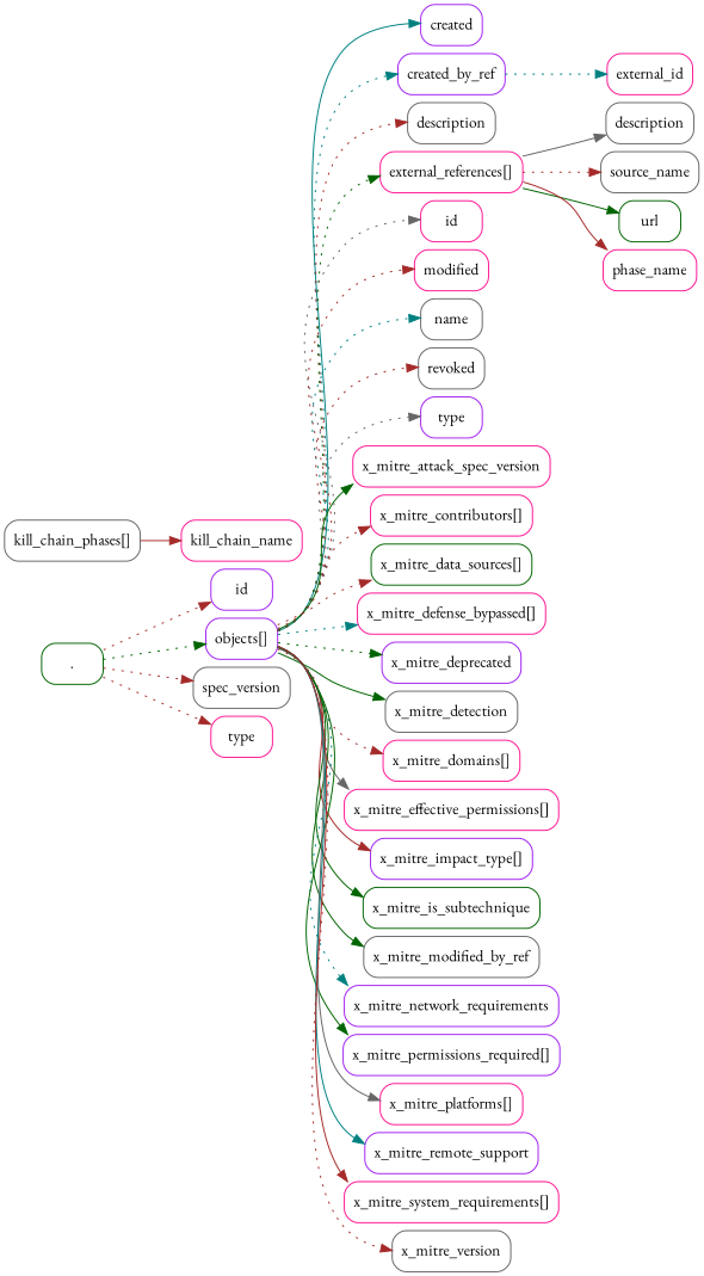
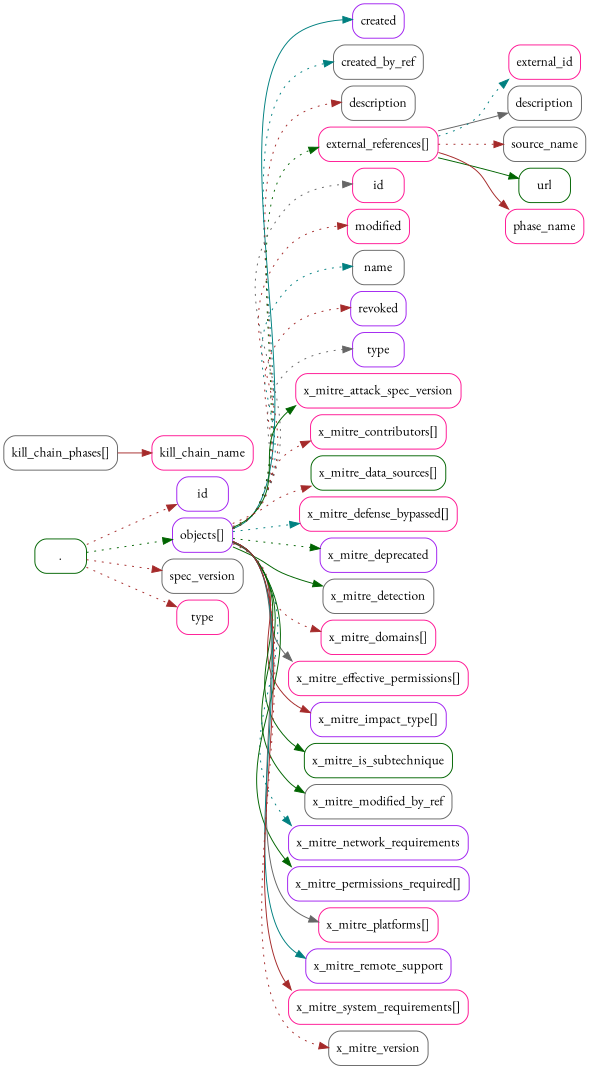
  digraph {
    fontname="EB Garamond"
    nodesep=0.1
    rankdir=LR
    ranksep=0.5
    splines=true
    node [color=deeppink fontname="EB Garamond" shape=box style=rounded]
    edge [color=brown fontname="EB Garamond" style=dotted]
    "." [color=darkgreen]
    id [color=purple]
    "objects[]" [color=purple]
    spec_version [color=gray40]
    type
    n6 [color=purple label=created]
-   n7 [color=purple label=created_by_ref]
+   n7 [color=gray40 label=created_by_ref]
    n8 [color=gray40 label=description]
    n9 [label="external_references[]"]
    n10 [label=id]
    n11 [label=modified]
    n12 [color=gray40 label=name]
-   n13 [color=gray40 label=revoked]
+   n13 [color=purple label=revoked]
    n14 [color=purple label=type]
    n15 [label=x_mitre_attack_spec_version]
    n16 [label="x_mitre_contributors[]"]
    n17 [color=darkgreen label="x_mitre_data_sources[]"]
    n18 [label="x_mitre_defense_bypassed[]"]
    n19 [color=purple label=x_mitre_deprecated]
    n20 [color=gray40 label=x_mitre_detection]
    n21 [label="x_mitre_domains[]"]
    n22 [label="x_mitre_effective_permissions[]"]
    n23 [color=purple label="x_mitre_impact_type[]"]
    n24 [color=darkgreen label=x_mitre_is_subtechnique]
    n25 [color=gray40 label=x_mitre_modified_by_ref]
    n26 [color=purple label=x_mitre_network_requirements]
    n27 [color=purple label="x_mitre_permissions_required[]"]
    n28 [label="x_mitre_platforms[]"]
    n29 [color=purple label=x_mitre_remote_support]
    n30 [label="x_mitre_system_requirements[]"]
    n31 [color=gray40 label=x_mitre_version]
    n32 [color=gray40 label=description]
    n33 [label=external_id]
    n34 [color=gray40 label=source_name]
    n35 [color=darkgreen label=url]
    n36 [label=phase_name]
    n37 [color=gray40 label="kill_chain_phases[]"]
    n38 [label=kill_chain_name]
    "." -> id
    "." -> "objects[]" [color=darkgreen]
    "." -> spec_version
    "." -> type
    "objects[]" -> n6 [color=teal style=solid]
    "objects[]" -> n7 [color=teal]
    "objects[]" -> n8
    "objects[]" -> n9 [color=darkgreen]
    "objects[]" -> n10 [color=gray40]
    "objects[]" -> n11
    "objects[]" -> n12 [color=teal]
    "objects[]" -> n13
    "objects[]" -> n14 [color=gray40]
    "objects[]" -> n15 [color=darkgreen style=solid]
    "objects[]" -> n16
    "objects[]" -> n17
    "objects[]" -> n18 [color=teal]
    "objects[]" -> n19 [color=darkgreen]
    "objects[]" -> n20 [color=darkgreen style=solid]
    "objects[]" -> n21
    "objects[]" -> n22 [color=gray40 style=solid]
    "objects[]" -> n23 [style=solid]
    "objects[]" -> n24 [color=darkgreen style=solid]
    "objects[]" -> n25 [color=darkgreen style=solid]
    "objects[]" -> n26 [color=teal]
    "objects[]" -> n27 [color=darkgreen style=solid]
    "objects[]" -> n28 [color=gray40 style=solid]
    "objects[]" -> n29 [color=teal style=solid]
    "objects[]" -> n30 [style=solid]
    "objects[]" -> n31
    n9 -> n32 [color=gray40 style=solid]
-   n7 -> n33 [color=teal]
+   n9 -> n33 [color=teal]
    n9 -> n34
    n9 -> n35 [color=darkgreen style=solid]
    n9 -> n36 [style=solid]
    n37 -> n38 [style=solid]
  }
